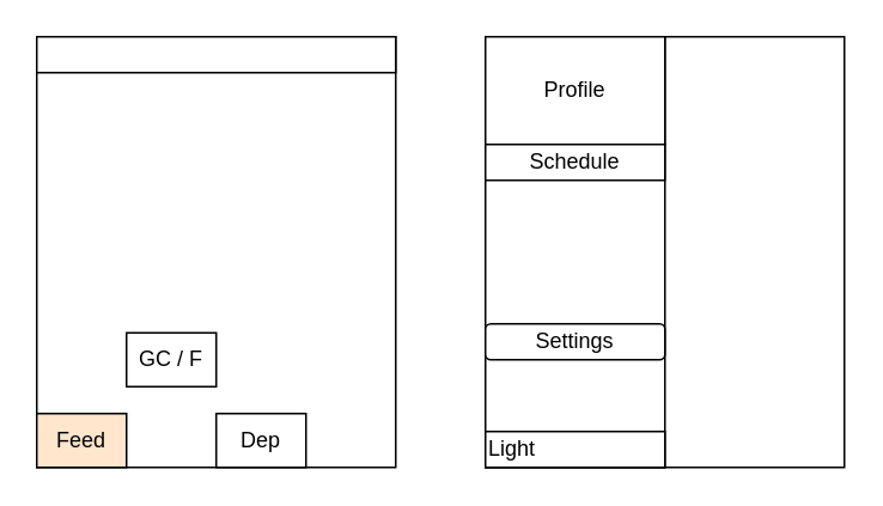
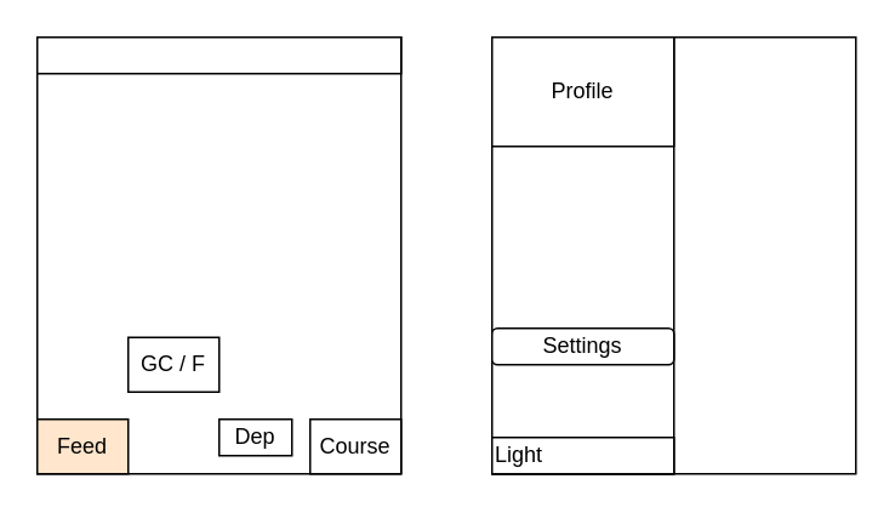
  <mxCell id="0" />
  <mxCell id="1" parent="0" />
  <mxCell id="2" value="" style="rounded=0;whiteSpace=wrap;html=1;" vertex="1" parent="1"><mxGeometry x="20" y="20" width="200" height="240" as="geometry" /></mxCell>
  <mxCell id="3" value="Feed" style="rounded=0;whiteSpace=wrap;html=1;fillColor=#ffe6cc;" vertex="1" parent="1"><mxGeometry x="20" y="230" width="50" height="30" as="geometry" /></mxCell>
  <mxCell id="4" value="GC / F" style="rounded=0;whiteSpace=wrap;html=1;" vertex="1" parent="1"><mxGeometry x="70" y="185" width="50" height="30" as="geometry" /></mxCell>
- <mxCell id="5" value="Dep" style="rounded=0;whiteSpace=wrap;html=1;" vertex="1" parent="1"><mxGeometry x="120" y="230" width="50" height="30" as="geometry" /></mxCell>
+ <mxCell id="5" value="Dep" style="rounded=0;whiteSpace=wrap;html=1;" vertex="1" parent="1"><mxGeometry x="120" y="230" width="40" height="20" as="geometry" /></mxCell>
+ <mxCell id="6" value="Course" style="rounded=0;whiteSpace=wrap;html=1;" vertex="1" parent="1"><mxGeometry x="170" y="230" width="50" height="30" as="geometry" /></mxCell>
  <mxCell id="7" value="" style="rounded=0;whiteSpace=wrap;html=1;" vertex="1" parent="1"><mxGeometry x="270" y="20" width="200" height="240" as="geometry" /></mxCell>
  <mxCell id="8" value="" style="rounded=0;whiteSpace=wrap;html=1;" vertex="1" parent="1"><mxGeometry x="270" y="20" width="100" height="240" as="geometry" /></mxCell>
  <mxCell id="9" value="Profile" style="rounded=0;whiteSpace=wrap;html=1;" vertex="1" parent="1"><mxGeometry x="270" y="20" width="100" height="60" as="geometry" /></mxCell>
  <mxCell id="10" value="" style="rounded=0;whiteSpace=wrap;html=1;" vertex="1" parent="1"><mxGeometry x="20" y="20" width="200" height="20" as="geometry" /></mxCell>
  <mxCell id="11" value="Light" style="rounded=0;whiteSpace=wrap;html=1;align=left;" vertex="1" parent="1"><mxGeometry x="270" y="240" width="100" height="20" as="geometry" /></mxCell>
  <mxCell id="12" value="Settings" style="whiteSpace=wrap;html=1;rounded=1;" vertex="1" parent="1"><mxGeometry x="270" y="180" width="100" height="20" as="geometry" /></mxCell>
- <mxCell id="13" value="Schedule" style="rounded=0;whiteSpace=wrap;html=1;" vertex="1" parent="1"><mxGeometry x="270" y="80" width="100" height="20" as="geometry" /></mxCell>
